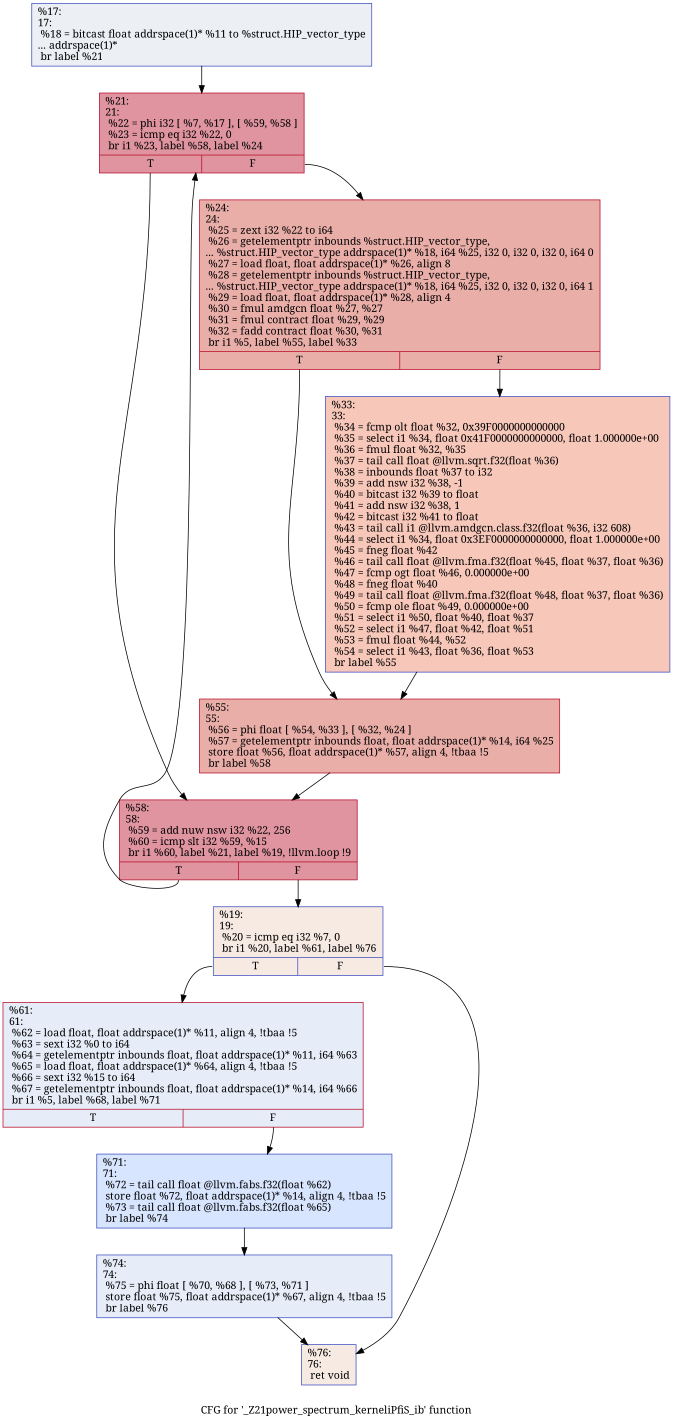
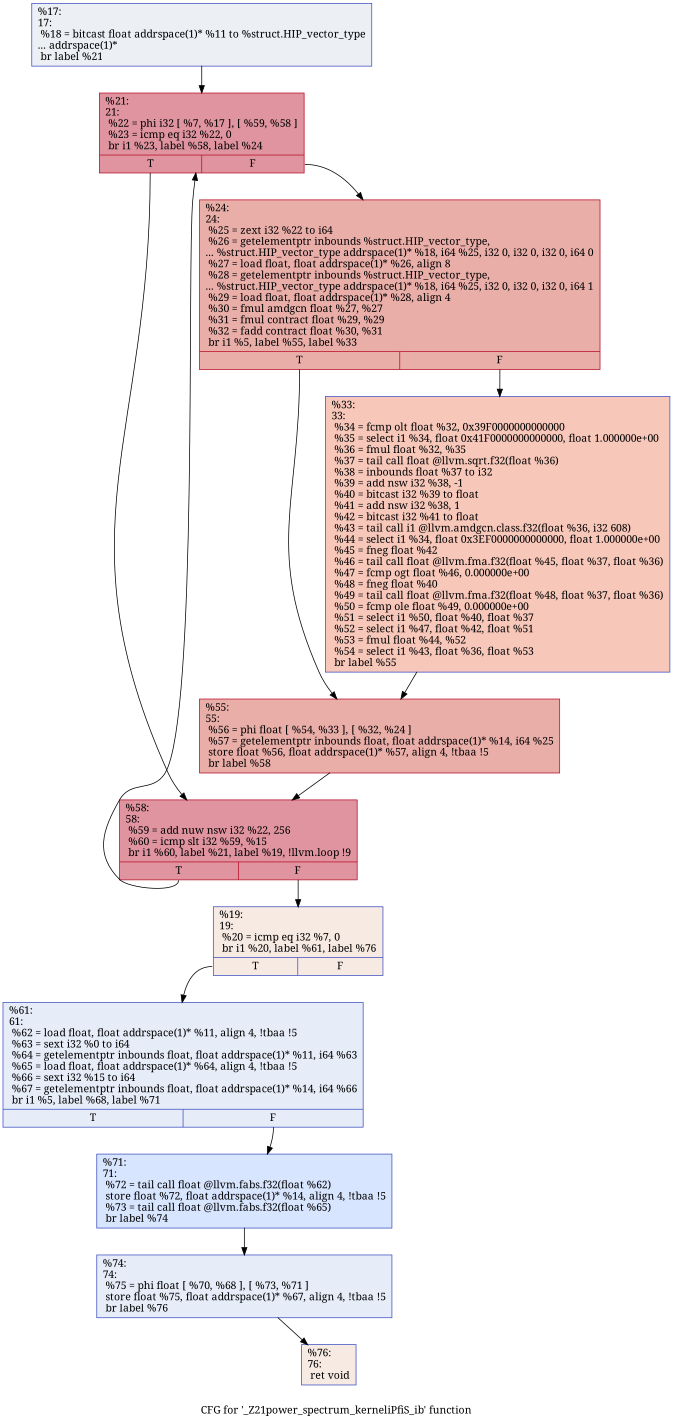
  digraph {
    fontname="Noto Serif"
    label="CFG for '_Z21power_spectrum_kerneliPfiS_ib' function"
    node [color="#3d50c3ff" fillcolor="#b70d2870" fontname="Noto Serif" shape=record style=filled]
    edge [fontname="Noto Serif"]
    n1 [fillcolor="#d4dbe670" label="{%17:\l17:                                               \l  %18 = bitcast float addrspace(1)* %11 to %struct.HIP_vector_type\l... addrspace(1)*\l  br label %21\l}"]
    n2 [color="#b70d28ff" label="{%21:\l21:                                               \l  %22 = phi i32 [ %7, %17 ], [ %59, %58 ]\l  %23 = icmp eq i32 %22, 0\l  br i1 %23, label %58, label %24\l|{<s0>T|<s1>F}}"]
    n3 [fillcolor="#eed0c070" label="{%19:\l19:                                               \l  %20 = icmp eq i32 %7, 0\l  br i1 %20, label %61, label %76\l|{<s0>T|<s1>F}}"]
-   n4 [color="#b70d28ff" fillcolor="#c7d7f070" label="{%61:\l61:                                               \l  %62 = load float, float addrspace(1)* %11, align 4, !tbaa !5\l  %63 = sext i32 %0 to i64\l  %64 = getelementptr inbounds float, float addrspace(1)* %11, i64 %63\l  %65 = load float, float addrspace(1)* %64, align 4, !tbaa !5\l  %66 = sext i32 %15 to i64\l  %67 = getelementptr inbounds float, float addrspace(1)* %14, i64 %66\l  br i1 %5, label %68, label %71\l|{<s0>T|<s1>F}}"]
+   n4 [fillcolor="#c7d7f070" label="{%61:\l61:                                               \l  %62 = load float, float addrspace(1)* %11, align 4, !tbaa !5\l  %63 = sext i32 %0 to i64\l  %64 = getelementptr inbounds float, float addrspace(1)* %11, i64 %63\l  %65 = load float, float addrspace(1)* %64, align 4, !tbaa !5\l  %66 = sext i32 %15 to i64\l  %67 = getelementptr inbounds float, float addrspace(1)* %14, i64 %66\l  br i1 %5, label %68, label %71\l|{<s0>T|<s1>F}}"]
    n5 [fillcolor="#eed0c070" label="{%76:\l76:                                               \l  ret void\l}"]
    n6 [color="#b70d28ff" label="{%58:\l58:                                               \l  %59 = add nuw nsw i32 %22, 256\l  %60 = icmp slt i32 %59, %15\l  br i1 %60, label %21, label %19, !llvm.loop !9\l|{<s0>T|<s1>F}}"]
    n7 [color="#b70d28ff" fillcolor="#d0473d70" label="{%24:\l24:                                               \l  %25 = zext i32 %22 to i64\l  %26 = getelementptr inbounds %struct.HIP_vector_type,\l... %struct.HIP_vector_type addrspace(1)* %18, i64 %25, i32 0, i32 0, i32 0, i64 0\l  %27 = load float, float addrspace(1)* %26, align 8\l  %28 = getelementptr inbounds %struct.HIP_vector_type,\l... %struct.HIP_vector_type addrspace(1)* %18, i64 %25, i32 0, i32 0, i32 0, i64 1\l  %29 = load float, float addrspace(1)* %28, align 4\l  %30 = fmul amdgcn float %27, %27\l  %31 = fmul contract float %29, %29\l  %32 = fadd contract float %30, %31\l  br i1 %5, label %55, label %33\l|{<s0>T|<s1>F}}"]
    n8 [fillcolor="#a7c5fe70" label="{%71:\l71:                                               \l  %72 = tail call float @llvm.fabs.f32(float %62)\l  store float %72, float addrspace(1)* %14, align 4, !tbaa !5\l  %73 = tail call float @llvm.fabs.f32(float %65)\l  br label %74\l}"]
    n9 [color="#b70d28ff" fillcolor="#d0473d70" label="{%55:\l55:                                               \l  %56 = phi float [ %54, %33 ], [ %32, %24 ]\l  %57 = getelementptr inbounds float, float addrspace(1)* %14, i64 %25\l  store float %56, float addrspace(1)* %57, align 4, !tbaa !5\l  br label %58\l}"]
    n10 [fillcolor="#ec7f6370" label="{%33:\l33:                                               \l  %34 = fcmp olt float %32, 0x39F0000000000000\l  %35 = select i1 %34, float 0x41F0000000000000, float 1.000000e+00\l  %36 = fmul float %32, %35\l  %37 = tail call float @llvm.sqrt.f32(float %36)\l  %38 = inbounds float %37 to i32\l  %39 = add nsw i32 %38, -1\l  %40 = bitcast i32 %39 to float\l  %41 = add nsw i32 %38, 1\l  %42 = bitcast i32 %41 to float\l  %43 = tail call i1 @llvm.amdgcn.class.f32(float %36, i32 608)\l  %44 = select i1 %34, float 0x3EF0000000000000, float 1.000000e+00\l  %45 = fneg float %42\l  %46 = tail call float @llvm.fma.f32(float %45, float %37, float %36)\l  %47 = fcmp ogt float %46, 0.000000e+00\l  %48 = fneg float %40\l  %49 = tail call float @llvm.fma.f32(float %48, float %37, float %36)\l  %50 = fcmp ole float %49, 0.000000e+00\l  %51 = select i1 %50, float %40, float %37\l  %52 = select i1 %47, float %42, float %51\l  %53 = fmul float %44, %52\l  %54 = select i1 %43, float %36, float %53\l  br label %55\l}"]
    n11 [fillcolor="#c7d7f070" label="{%74:\l74:                                               \l  %75 = phi float [ %70, %68 ], [ %73, %71 ]\l  store float %75, float addrspace(1)* %67, align 4, !tbaa !5\l  br label %76\l}"]
    n1 -> n2
    n2 -> n6 [tailport=s0]
    n2 -> n7 [tailport=s1]
    n3 -> n4 [tailport=s0]
-   n3 -> n5 [tailport=s1]
    n4 -> n8 [tailport=s1]
    n6 -> n2 [tailport=s0]
    n6 -> n3 [tailport=s1]
    n7 -> n9 [tailport=s0]
    n7 -> n10 [tailport=s1]
    n8 -> n11
    n9 -> n6
    n10 -> n9
    n11 -> n5
  }
